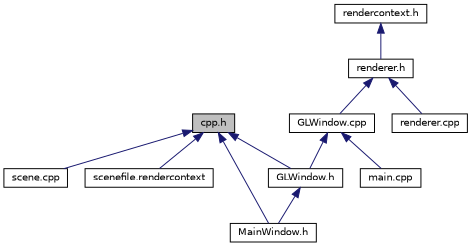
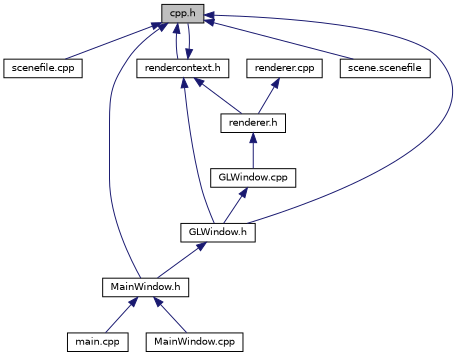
  digraph {
    node [color=black fillcolor=white fontname=Helvetica fontsize=10 shape=record style=filled]
    edge [color=midnightblue dir=back fontname=Helvetica fontsize=10 labelfontname=Helvetica labelfontsize=10 style=solid]
    n1 [fillcolor=grey75 fontcolor=black height=0.2 label="cpp.h" width=0.4]
-   n2 [height=0.2 label="scene.cpp" width=0.4]
-   n3 [height=0.2 label="scenefile.rendercontext" width=0.4]
+   n2 [height=0.2 label="scene.scenefile" width=0.4]
+   n3 [height=0.2 label="scenefile.cpp" width=0.4]
    n4 [height=0.2 label="GLWindow.h" width=0.4]
    n5 [height=0.2 label="MainWindow.h" width=0.4]
    n6 [height=0.2 label="rendercontext.h" width=0.4]
    n7 [height=0.2 label="main.cpp" width=0.4]
+   n8 [height=0.2 label="MainWindow.cpp" width=0.4]
    n9 [height=0.2 label="renderer.h" width=0.4]
    n10 [height=0.2 label="GLWindow.cpp" width=0.4]
    n11 [height=0.2 label="renderer.cpp" width=0.4]
    n1 -> n2
    n1 -> n3
    n1 -> n4
    n1 -> n5
+   n1 -> n6
    n4 -> n5
-   n10 -> n7
+   n5 -> n7
+   n5 -> n8
+   n6 -> n1
+   n6 -> n4
    n6 -> n9
    n9 -> n10
-   n9 -> n11
+   n11 -> n9
    n10 -> n4
  }
